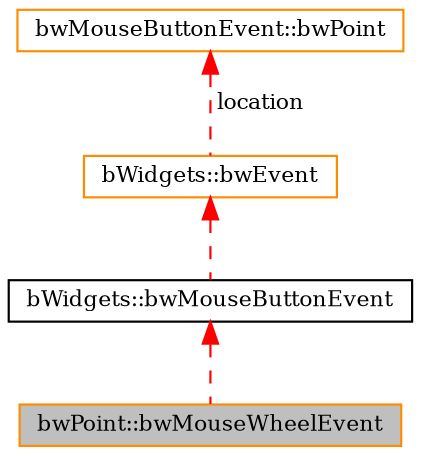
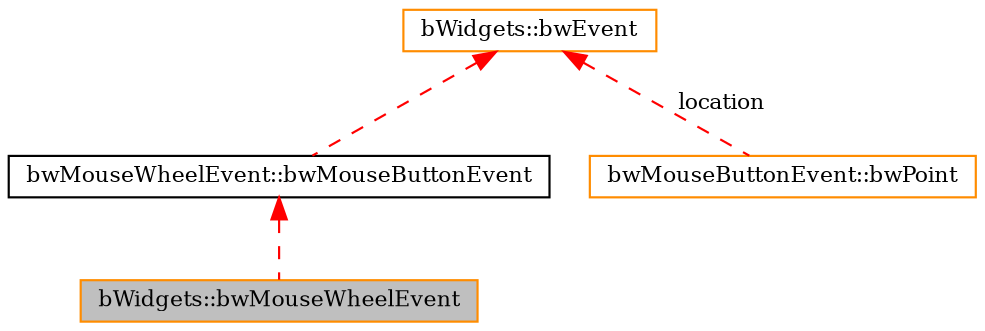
  digraph {
    fontname="DejaVu Serif"
    node [color=darkorange fillcolor=white fontname="DejaVu Serif" fontsize=10 shape=record style=filled]
    edge [color=red dir=back fontname="DejaVu Serif" fontsize=10 labelfontname=Helvetica labelfontsize=10 style=dashed]
-   n1 [fillcolor=grey75 fontcolor=black height=0.2 label="bwPoint::bwMouseWheelEvent" width=0.4]
-   n2 [color=black height=0.2 label="bWidgets::bwMouseButtonEvent" width=0.4]
+   n1 [fillcolor=grey75 fontcolor=black height=0.2 label="bWidgets::bwMouseWheelEvent" width=0.4]
+   n2 [color=black height=0.2 label="bwMouseWheelEvent::bwMouseButtonEvent" width=0.4]
    n3 [height=0.2 label="bWidgets::bwEvent" width=0.4]
    n4 [height=0.2 label="bwMouseButtonEvent::bwPoint" width=0.4]
    n2 -> n1
    n3 -> n2
-   n4 -> n3 [label=" location"]
+   n3 -> n4 [label=" location"]
  }
